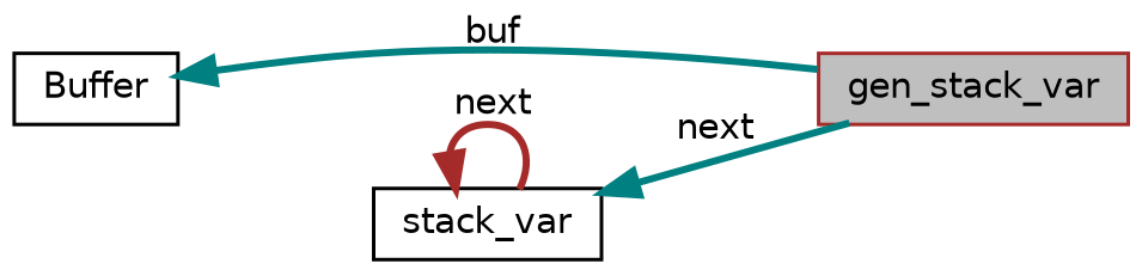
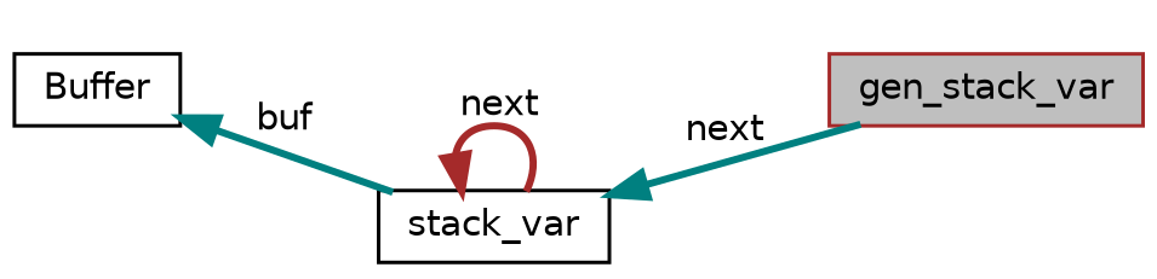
  digraph {
    fontname="DejaVu Sans"
    rankdir=LR
    node [color=black fillcolor=white fontname="DejaVu Sans" fontsize=10 shape=record style=filled]
    edge [color=teal dir=back fontname="DejaVu Sans" fontsize=10 labelfontname=Helvetica labelfontsize=10 style=bold]
    n1 [color=brown fillcolor=grey75 fontcolor=black height=0.2 label=gen_stack_var width=0.4]
    n2 [height=0.2 label=stack_var width=0.4]
    n3 [height=0.2 label=Buffer width=0.4]
    n2 -> n1 [label=" next"]
    n2 -> n2 [color=brown label=" next"]
-   n3 -> n1 [label=" buf"]
+   n3 -> n2 [label=" buf"]
  }
